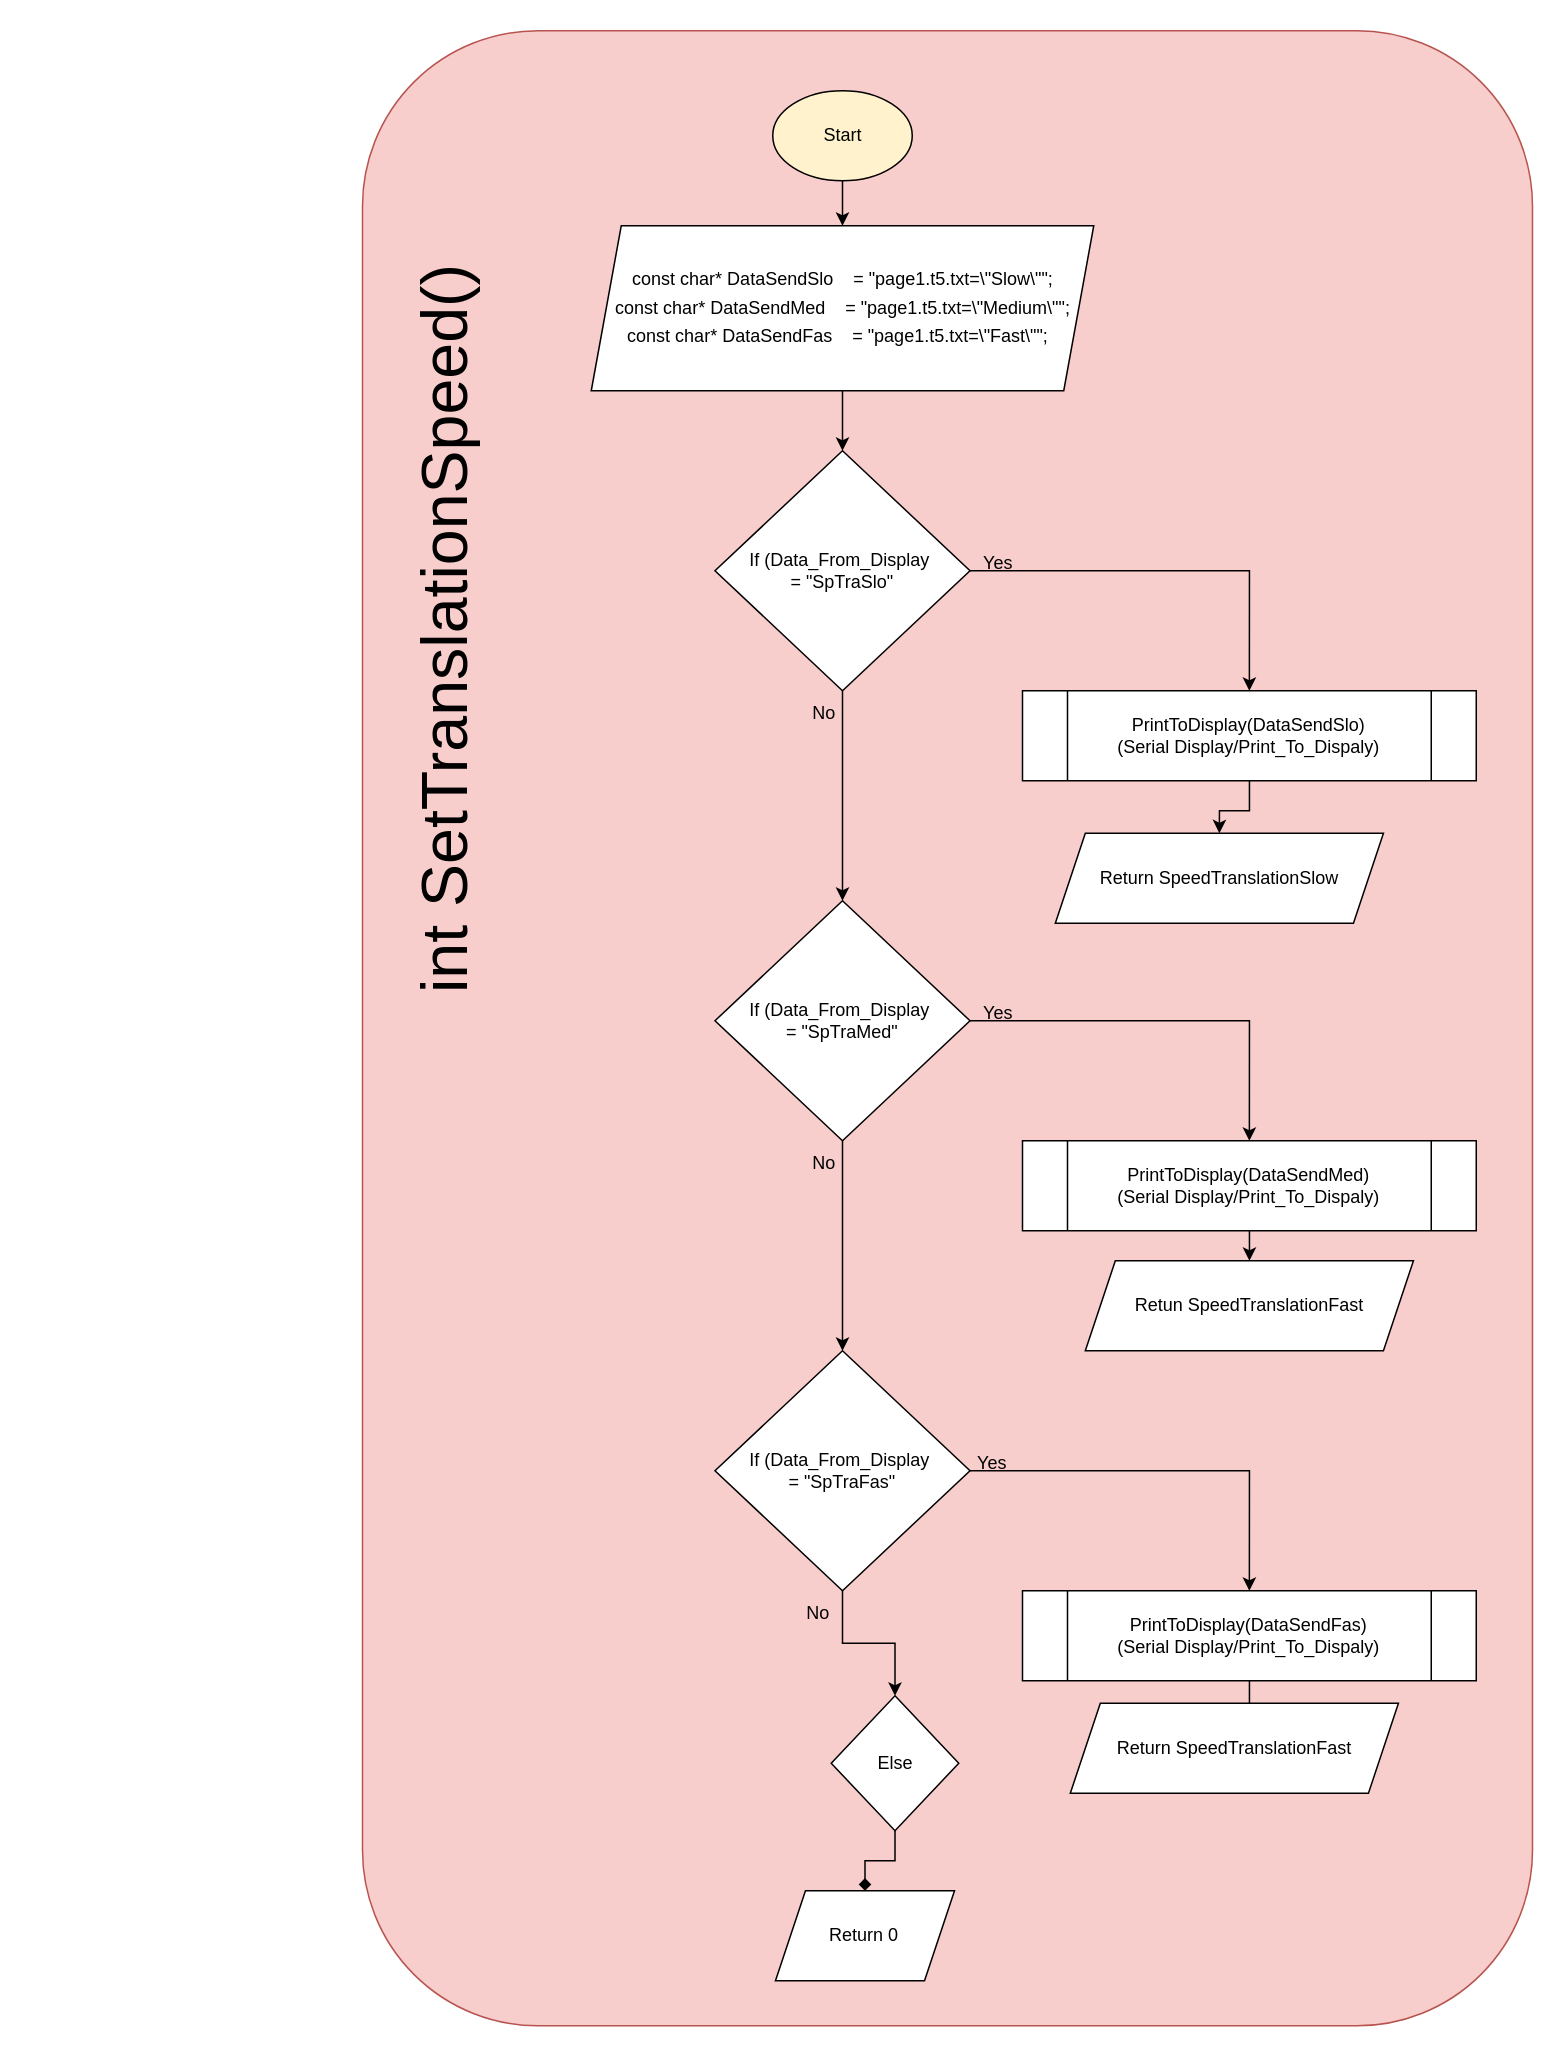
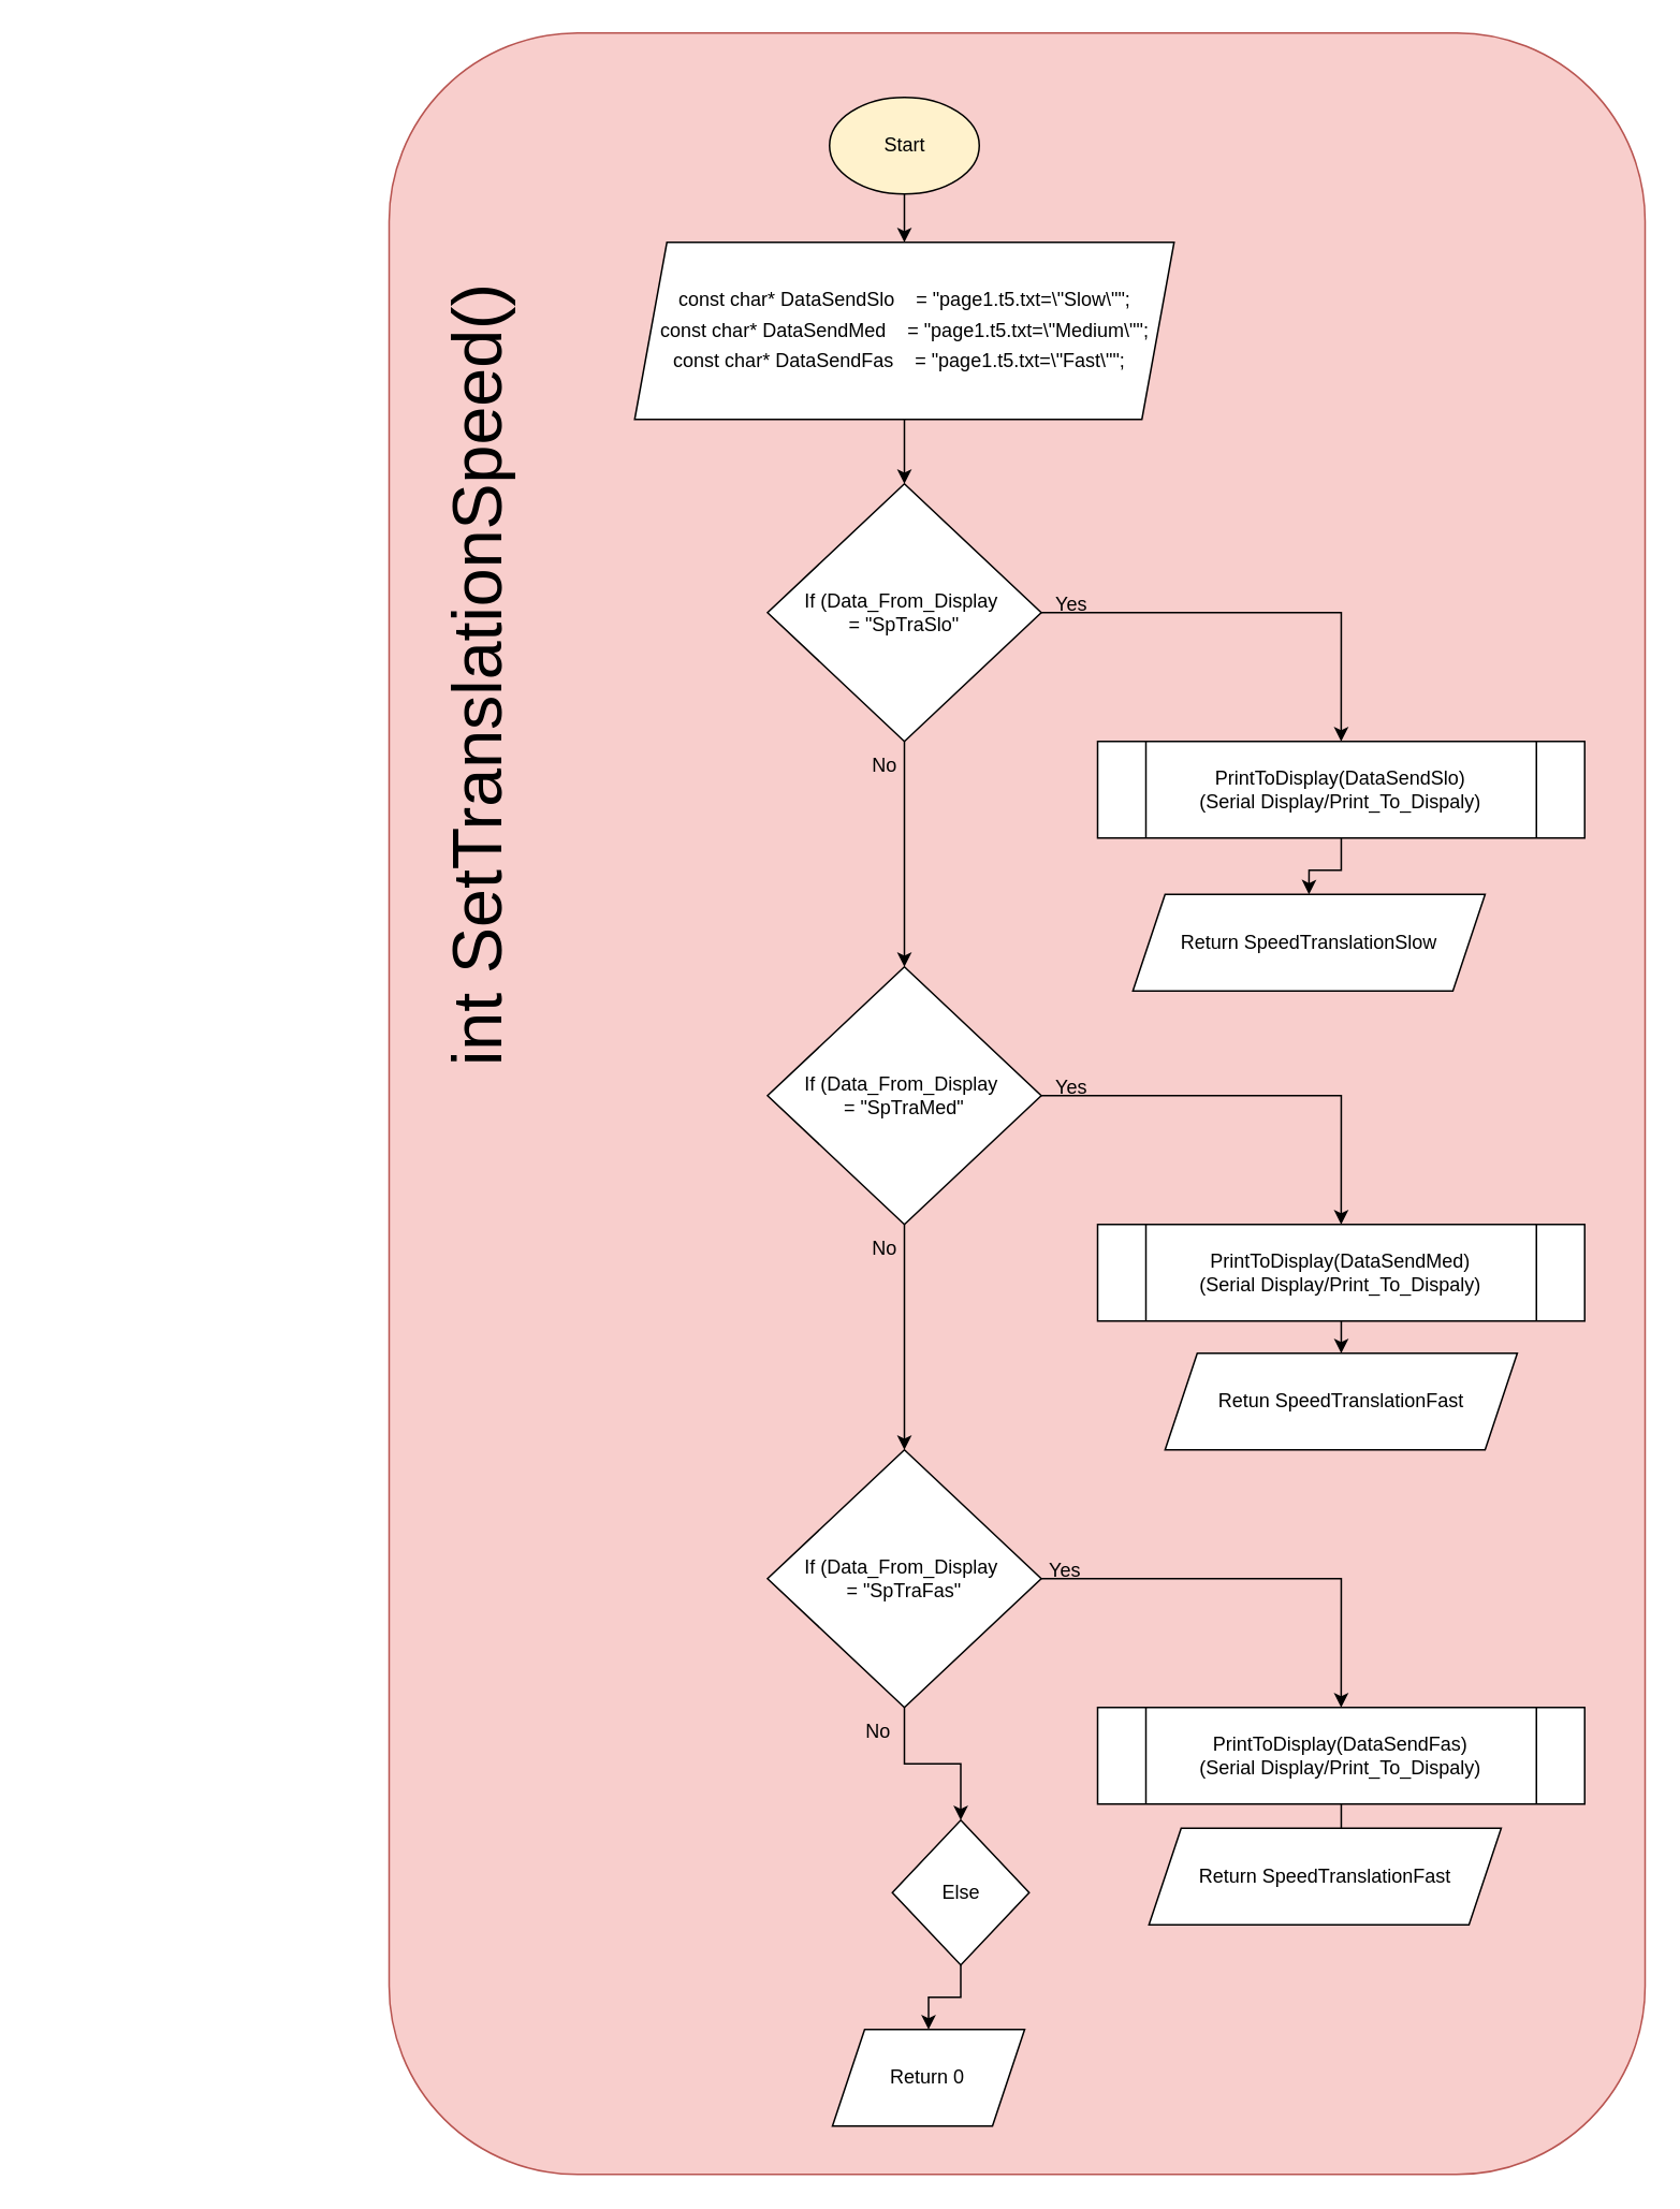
  <mxCell id="0" />
  <mxCell id="1" parent="0" />
  <mxCell id="2" value="" style="rounded=1;whiteSpace=wrap;html=1;fillColor=#f8cecc;strokeColor=#b85450;" parent="1" vertex="1"><mxGeometry x="241" y="20" width="780" height="1330" as="geometry" /></mxCell>
  <mxCell id="3" style="edgeStyle=orthogonalEdgeStyle;rounded=0;orthogonalLoop=1;jettySize=auto;html=1;entryX=0.5;entryY=0;entryDx=0;entryDy=0;" parent="1" source="4" target="7" edge="1"><mxGeometry relative="1" as="geometry" /></mxCell>
  <mxCell id="4" value="Start" style="ellipse;whiteSpace=wrap;html=1;fillColor=#fff2cc;" parent="1" vertex="1"><mxGeometry x="514.5" y="60" width="93" height="60" as="geometry" /></mxCell>
  <mxCell id="5" value="&lt;font style=&quot;font-size: 43px;&quot;&gt;int SetTranslationSpeed()&lt;/font&gt;" style="text;html=1;align=center;verticalAlign=middle;whiteSpace=wrap;rounded=0;rotation=-90;" parent="1" vertex="1"><mxGeometry x="20.5" y="379.5" width="550" height="80" as="geometry" /></mxCell>
  <mxCell id="6" value="" style="edgeStyle=orthogonalEdgeStyle;rounded=0;orthogonalLoop=1;jettySize=auto;html=1;" parent="1" source="7" target="10" edge="1"><mxGeometry relative="1" as="geometry" /></mxCell>
  <mxCell id="7" value="&lt;div style=&quot;&quot;&gt;&lt;div style=&quot;line-height: 19px; white-space: pre;&quot;&gt;&lt;div style=&quot;&quot;&gt;&lt;font style=&quot;font-size: 12px;&quot; face=&quot;Helvetica&quot;&gt;const char* DataSendSlo &amp;nbsp; &amp;nbsp;= &quot;page1.t5.txt=\&quot;Slow\&quot;&quot;;&lt;/font&gt;&lt;/div&gt;&lt;div style=&quot;&quot;&gt;&lt;span style=&quot;background-color: initial;&quot;&gt;const char* DataSendMed &amp;nbsp; &amp;nbsp;= &quot;page1.t5.txt=\&quot;Medium\&quot;&quot;;&lt;/span&gt;&lt;/div&gt;&lt;div style=&quot;&quot;&gt;&lt;span style=&quot;background-color: initial;&quot;&gt;const char* DataSendFas &amp;nbsp; &amp;nbsp;= &quot;page1.t5.txt=\&quot;Fast\&quot;&quot;; &amp;nbsp;&lt;/span&gt;&lt;/div&gt;&lt;/div&gt;&lt;/div&gt;" style="shape=parallelogram;perimeter=parallelogramPerimeter;whiteSpace=wrap;html=1;fixedSize=1;" parent="1" vertex="1"><mxGeometry x="393.5" y="150" width="335" height="110" as="geometry" /></mxCell>
  <mxCell id="8" style="edgeStyle=orthogonalEdgeStyle;rounded=0;orthogonalLoop=1;jettySize=auto;html=1;entryX=0.5;entryY=0;entryDx=0;entryDy=0;" parent="1" source="10" target="12" edge="1"><mxGeometry relative="1" as="geometry" /></mxCell>
  <mxCell id="9" style="edgeStyle=orthogonalEdgeStyle;rounded=0;orthogonalLoop=1;jettySize=auto;html=1;entryX=0.5;entryY=0;entryDx=0;entryDy=0;" parent="1" source="10" target="16" edge="1"><mxGeometry relative="1" as="geometry" /></mxCell>
  <mxCell id="10" value="If (Data_From_Display&amp;nbsp;&lt;div&gt;= &quot;SpTraSlo&quot;&lt;/div&gt;" style="rhombus;whiteSpace=wrap;html=1;" parent="1" vertex="1"><mxGeometry x="476" y="300" width="170" height="160" as="geometry" /></mxCell>
  <mxCell id="11" style="edgeStyle=orthogonalEdgeStyle;rounded=0;orthogonalLoop=1;jettySize=auto;html=1;entryX=0.5;entryY=0;entryDx=0;entryDy=0;" parent="1" source="12" target="13" edge="1"><mxGeometry relative="1" as="geometry" /></mxCell>
  <mxCell id="12" value="&lt;p style=&quot;line-height: 120%;&quot;&gt;&lt;/p&gt;&lt;div style=&quot;line-height: 120%; white-space: pre;&quot;&gt;&lt;span style=&quot;background-color: rgb(255, 255, 255);&quot;&gt;&lt;font style=&quot;font-size: 12px;&quot; face=&quot;Helvetica&quot;&gt;PrintToDisplay(DataSendSlo&lt;span style=&quot;&quot;&gt;)&lt;/span&gt;&lt;/font&gt;&lt;/span&gt;&lt;/div&gt;&lt;div style=&quot;line-height: 120%; white-space: pre;&quot;&gt;&lt;span style=&quot;background-color: rgb(255, 255, 255);&quot;&gt;(Serial Display/Print_To_Dispaly)&lt;/span&gt;&lt;/div&gt;&lt;p&gt;&lt;/p&gt;" style="shape=process;whiteSpace=wrap;html=1;backgroundOutline=1;" parent="1" vertex="1"><mxGeometry x="681" y="460" width="302.5" height="60" as="geometry" /></mxCell>
  <mxCell id="13" value="Return SpeedTranslationSlow" style="shape=parallelogram;perimeter=parallelogramPerimeter;whiteSpace=wrap;html=1;fixedSize=1;" parent="1" vertex="1"><mxGeometry x="702.88" y="555" width="218.75" height="60" as="geometry" /></mxCell>
  <mxCell id="14" style="edgeStyle=orthogonalEdgeStyle;rounded=0;orthogonalLoop=1;jettySize=auto;html=1;entryX=0.5;entryY=0;entryDx=0;entryDy=0;" parent="1" source="16" target="18" edge="1"><mxGeometry relative="1" as="geometry" /></mxCell>
  <mxCell id="15" style="edgeStyle=orthogonalEdgeStyle;rounded=0;orthogonalLoop=1;jettySize=auto;html=1;entryX=0.5;entryY=0;entryDx=0;entryDy=0;" parent="1" source="16" target="22" edge="1"><mxGeometry relative="1" as="geometry" /></mxCell>
  <mxCell id="16" value="If (Data_From_Display&amp;nbsp;&lt;div&gt;= &quot;SpTraMed&quot;&lt;/div&gt;" style="rhombus;whiteSpace=wrap;html=1;" parent="1" vertex="1"><mxGeometry x="476" y="600" width="170" height="160" as="geometry" /></mxCell>
  <mxCell id="17" style="edgeStyle=orthogonalEdgeStyle;rounded=0;orthogonalLoop=1;jettySize=auto;html=1;entryX=0.5;entryY=0;entryDx=0;entryDy=0;" parent="1" source="18" target="19" edge="1"><mxGeometry relative="1" as="geometry" /></mxCell>
  <mxCell id="18" value="&lt;p style=&quot;line-height: 120%;&quot;&gt;&lt;/p&gt;&lt;div style=&quot;line-height: 120%; white-space: pre;&quot;&gt;&lt;span style=&quot;background-color: rgb(255, 255, 255);&quot;&gt;&lt;font style=&quot;font-size: 12px;&quot; face=&quot;Helvetica&quot;&gt;PrintToDisplay(DataSendMed&lt;span style=&quot;&quot;&gt;)&lt;/span&gt;&lt;/font&gt;&lt;/span&gt;&lt;/div&gt;&lt;div style=&quot;line-height: 120%; white-space: pre;&quot;&gt;&lt;span style=&quot;background-color: rgb(255, 255, 255);&quot;&gt;(Serial Display/Print_To_Dispaly)&lt;/span&gt;&lt;/div&gt;&lt;p&gt;&lt;/p&gt;" style="shape=process;whiteSpace=wrap;html=1;backgroundOutline=1;" parent="1" vertex="1"><mxGeometry x="681" y="760" width="302.5" height="60" as="geometry" /></mxCell>
  <mxCell id="19" value="Retun SpeedTranslationFast" style="shape=parallelogram;perimeter=parallelogramPerimeter;whiteSpace=wrap;html=1;fixedSize=1;" parent="1" vertex="1"><mxGeometry x="722.88" y="840" width="218.75" height="60" as="geometry" /></mxCell>
  <mxCell id="20" style="edgeStyle=orthogonalEdgeStyle;rounded=0;orthogonalLoop=1;jettySize=auto;html=1;entryX=0.5;entryY=0;entryDx=0;entryDy=0;" parent="1" source="22" target="24" edge="1"><mxGeometry relative="1" as="geometry" /></mxCell>
  <mxCell id="21" style="edgeStyle=orthogonalEdgeStyle;rounded=0;orthogonalLoop=1;jettySize=auto;html=1;entryX=0.5;entryY=0;entryDx=0;entryDy=0;" parent="1" source="22" target="27" edge="1"><mxGeometry relative="1" as="geometry" /></mxCell>
  <mxCell id="22" value="If (Data_From_Display&amp;nbsp;&lt;div&gt;= &quot;SpTraFas&quot;&lt;/div&gt;" style="rhombus;whiteSpace=wrap;html=1;" parent="1" vertex="1"><mxGeometry x="476" y="900" width="170" height="160" as="geometry" /></mxCell>
  <mxCell id="23" style="edgeStyle=orthogonalEdgeStyle;rounded=0;orthogonalLoop=1;jettySize=auto;html=1;entryX=0.5;entryY=0;entryDx=0;entryDy=0;" parent="1" source="24" target="25" edge="1"><mxGeometry relative="1" as="geometry" /></mxCell>
  <mxCell id="24" value="&lt;p style=&quot;line-height: 120%;&quot;&gt;&lt;/p&gt;&lt;div style=&quot;line-height: 120%; white-space: pre;&quot;&gt;&lt;span style=&quot;background-color: rgb(255, 255, 255);&quot;&gt;&lt;font style=&quot;font-size: 12px;&quot; face=&quot;Helvetica&quot;&gt;PrintToDisplay(DataSendFas&lt;span style=&quot;&quot;&gt;)&lt;/span&gt;&lt;/font&gt;&lt;/span&gt;&lt;/div&gt;&lt;div style=&quot;line-height: 120%; white-space: pre;&quot;&gt;&lt;span style=&quot;background-color: rgb(255, 255, 255);&quot;&gt;(Serial Display/Print_To_Dispaly)&lt;/span&gt;&lt;/div&gt;&lt;p&gt;&lt;/p&gt;" style="shape=process;whiteSpace=wrap;html=1;backgroundOutline=1;" parent="1" vertex="1"><mxGeometry x="681" y="1060" width="302.5" height="60" as="geometry" /></mxCell>
  <mxCell id="25" value="Return SpeedTranslationFast" style="shape=parallelogram;perimeter=parallelogramPerimeter;whiteSpace=wrap;html=1;fixedSize=1;" parent="1" vertex="1"><mxGeometry x="712.88" y="1135" width="218.75" height="60" as="geometry" /></mxCell>
- <mxCell id="26" style="edgeStyle=orthogonalEdgeStyle;rounded=0;orthogonalLoop=1;jettySize=auto;html=1;endArrow=diamond;" parent="1" source="27" target="28" edge="1"><mxGeometry relative="1" as="geometry" /></mxCell>
+ <mxCell id="26" style="edgeStyle=orthogonalEdgeStyle;rounded=0;orthogonalLoop=1;jettySize=auto;html=1;" parent="1" source="27" target="28" edge="1"><mxGeometry relative="1" as="geometry" /></mxCell>
  <mxCell id="27" value="Else" style="rhombus;whiteSpace=wrap;html=1;" parent="1" vertex="1"><mxGeometry x="553.5" y="1130" width="85" height="90" as="geometry" /></mxCell>
  <mxCell id="28" value="Return 0" style="shape=parallelogram;perimeter=parallelogramPerimeter;whiteSpace=wrap;html=1;fixedSize=1;" parent="1" vertex="1"><mxGeometry x="516.31" y="1260" width="119.37" height="60" as="geometry" /></mxCell>
  <mxCell id="29" value="No" style="text;html=1;strokeColor=none;fillColor=none;align=center;verticalAlign=middle;whiteSpace=wrap;rounded=0;" parent="1" vertex="1"><mxGeometry x="514.5" y="1060" width="60" height="30" as="geometry" /></mxCell>
  <mxCell id="30" value="Yes" style="text;html=1;strokeColor=none;fillColor=none;align=center;verticalAlign=middle;whiteSpace=wrap;rounded=0;" parent="1" vertex="1"><mxGeometry x="631" y="960" width="60" height="30" as="geometry" /></mxCell>
  <mxCell id="31" value="No" style="text;html=1;strokeColor=none;fillColor=none;align=center;verticalAlign=middle;whiteSpace=wrap;rounded=0;" parent="1" vertex="1"><mxGeometry x="518.5" y="760" width="60" height="30" as="geometry" /></mxCell>
  <mxCell id="32" value="Yes" style="text;html=1;strokeColor=none;fillColor=none;align=center;verticalAlign=middle;whiteSpace=wrap;rounded=0;" parent="1" vertex="1"><mxGeometry x="635" y="660" width="60" height="30" as="geometry" /></mxCell>
  <mxCell id="33" value="No" style="text;html=1;strokeColor=none;fillColor=none;align=center;verticalAlign=middle;whiteSpace=wrap;rounded=0;" parent="1" vertex="1"><mxGeometry x="518.5" y="460" width="60" height="30" as="geometry" /></mxCell>
  <mxCell id="34" value="Yes" style="text;html=1;strokeColor=none;fillColor=none;align=center;verticalAlign=middle;whiteSpace=wrap;rounded=0;" parent="1" vertex="1"><mxGeometry x="635" y="360" width="60" height="30" as="geometry" /></mxCell>
